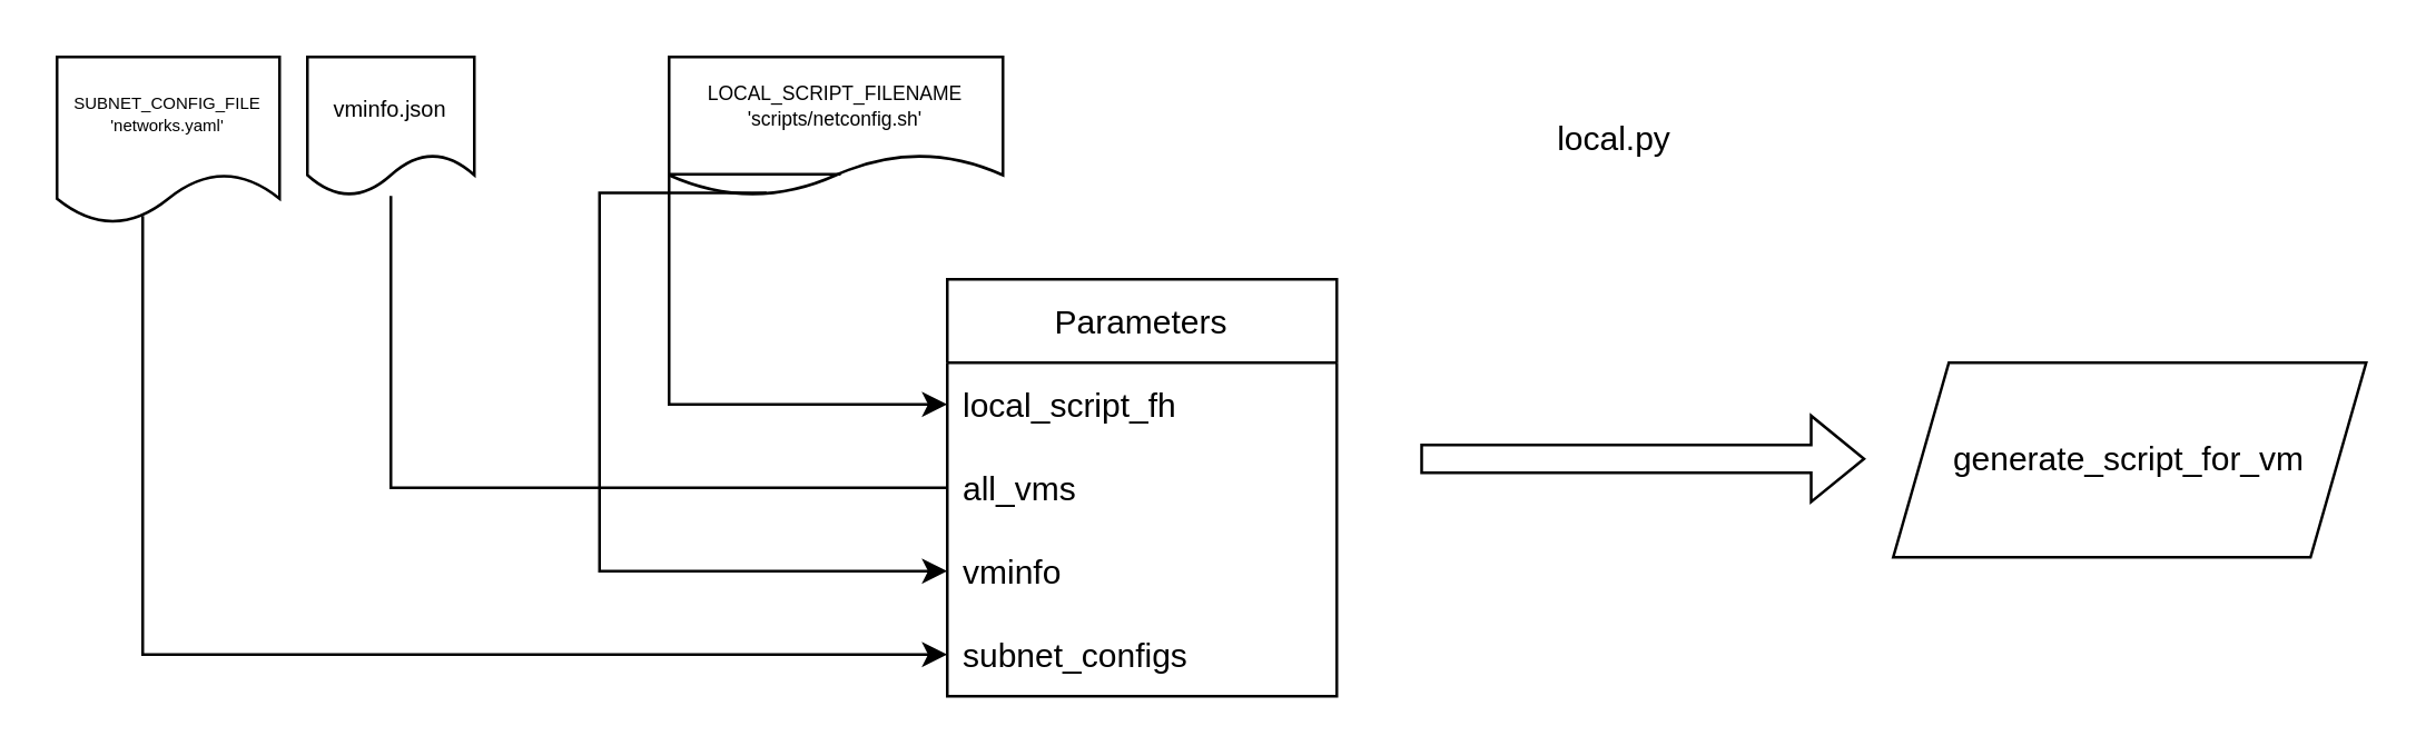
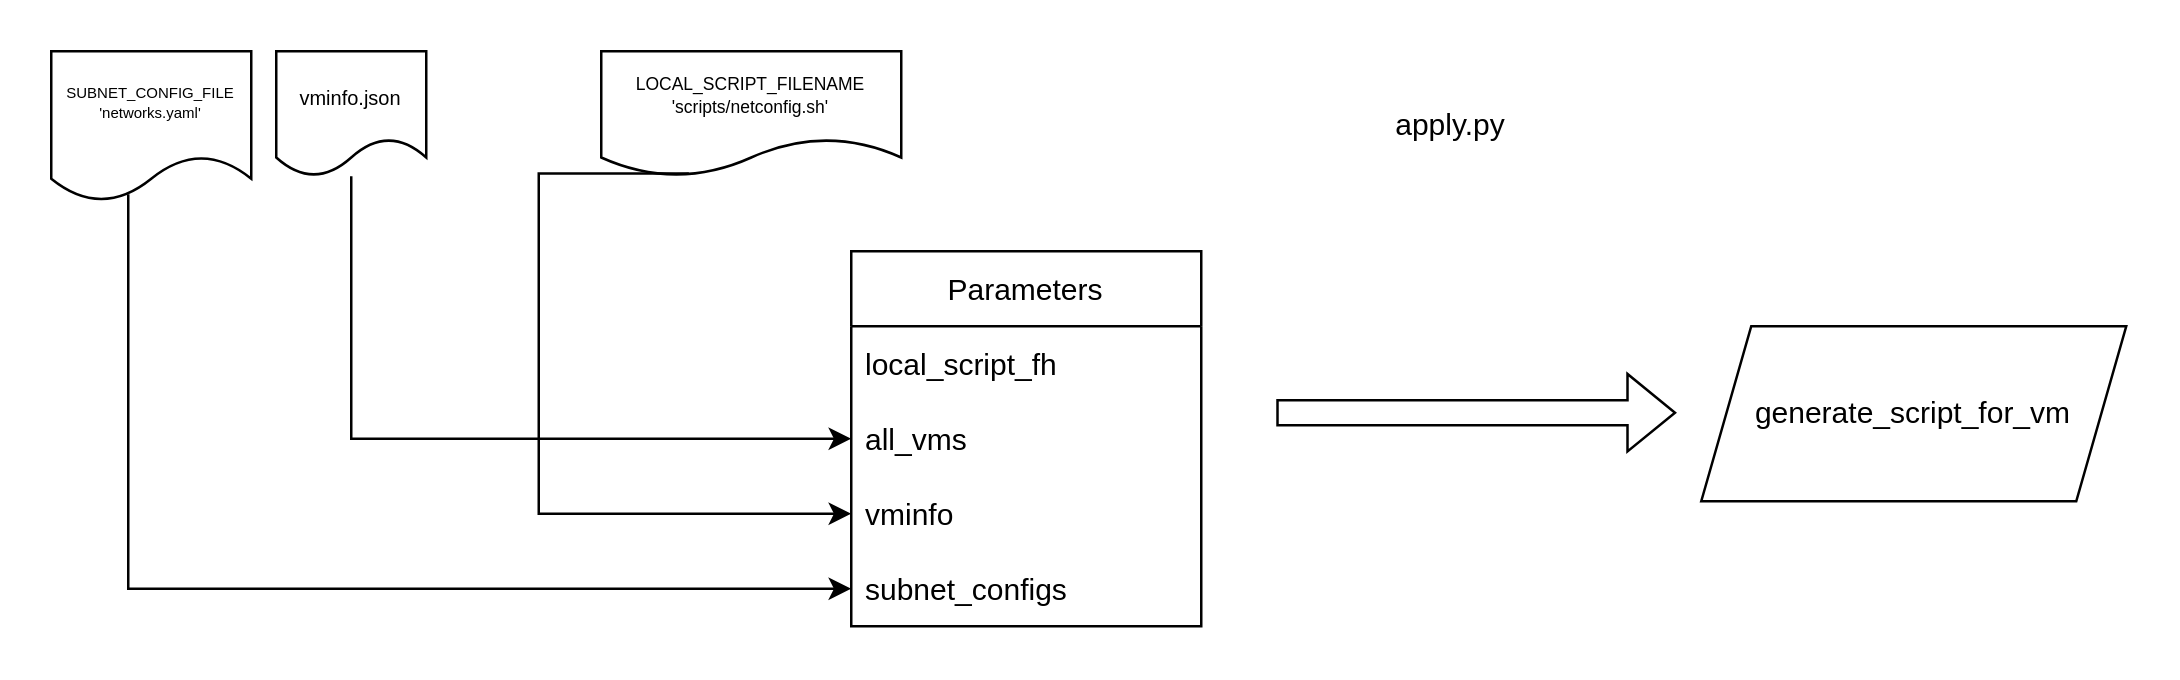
  <mxCell id="0" />
  <mxCell id="1" parent="0" />
- <mxCell id="2" value="&lt;div&gt;local.py&lt;/div&gt;" style="text;html=1;strokeColor=none;fillColor=none;align=center;verticalAlign=middle;whiteSpace=wrap;rounded=0;" vertex="1" parent="1"><mxGeometry x="550" y="30" width="60" height="40" as="geometry" /></mxCell>
+ <mxCell id="2" value="&lt;div&gt;apply.py&lt;/div&gt;" style="text;html=1;strokeColor=none;fillColor=none;align=center;verticalAlign=middle;whiteSpace=wrap;rounded=0;" vertex="1" parent="1"><mxGeometry x="550" y="30" width="60" height="40" as="geometry" /></mxCell>
  <mxCell id="3" value="generate_script_for_vm" style="shape=parallelogram;perimeter=parallelogramPerimeter;whiteSpace=wrap;html=1;fixedSize=1;" vertex="1" parent="1"><mxGeometry x="680" y="130" width="170" height="70" as="geometry" /></mxCell>
  <mxCell id="4" value="Parameters" style="swimlane;fontStyle=0;childLayout=stackLayout;horizontal=1;startSize=30;horizontalStack=0;resizeParent=1;resizeParentMax=0;resizeLast=0;collapsible=1;marginBottom=0;" vertex="1" parent="1"><mxGeometry x="340" y="100" width="140" height="150" as="geometry" /></mxCell>
  <mxCell id="5" value="local_script_fh" style="text;strokeColor=none;fillColor=none;align=left;verticalAlign=middle;spacingLeft=4;spacingRight=4;overflow=hidden;points=[[0,0.5],[1,0.5]];portConstraint=eastwest;rotatable=0;" vertex="1" parent="4"><mxGeometry y="30" width="140" height="30" as="geometry" /></mxCell>
  <mxCell id="6" value="all_vms" style="text;strokeColor=none;fillColor=none;align=left;verticalAlign=middle;spacingLeft=4;spacingRight=4;overflow=hidden;points=[[0,0.5],[1,0.5]];portConstraint=eastwest;rotatable=0;" vertex="1" parent="4"><mxGeometry y="60" width="140" height="30" as="geometry" /></mxCell>
  <mxCell id="7" value="vminfo" style="text;strokeColor=none;fillColor=none;align=left;verticalAlign=middle;spacingLeft=4;spacingRight=4;overflow=hidden;points=[[0,0.5],[1,0.5]];portConstraint=eastwest;rotatable=0;" vertex="1" parent="4"><mxGeometry y="90" width="140" height="30" as="geometry" /></mxCell>
  <mxCell id="8" value="subnet_configs" style="text;strokeColor=none;fillColor=none;align=left;verticalAlign=middle;spacingLeft=4;spacingRight=4;overflow=hidden;points=[[0,0.5],[1,0.5]];portConstraint=eastwest;rotatable=0;" vertex="1" parent="4"><mxGeometry y="120" width="140" height="30" as="geometry" /></mxCell>
  <mxCell id="9" value="" style="shape=flexArrow;endArrow=classic;html=1;rounded=0;" edge="1" parent="1"><mxGeometry width="50" height="50" relative="1" as="geometry"><mxPoint x="510" y="164.58" as="sourcePoint" /><mxPoint x="670" y="164.58" as="targetPoint" /></mxGeometry></mxCell>
  <mxCell id="10" value="&lt;font style=&quot;font-size: 8px;&quot;&gt;vminfo.json&lt;/font&gt;" style="shape=document;whiteSpace=wrap;html=1;boundedLbl=1;" vertex="1" parent="1"><mxGeometry x="110" y="20" width="60" height="50" as="geometry" /></mxCell>
- <mxCell id="11" value="" style="edgeStyle=segmentEdgeStyle;endArrow=none;html=1;rounded=0;entryX=0;entryY=0.5;entryDx=0;entryDy=0;" edge="1" parent="1" source="10" target="6"><mxGeometry width="50" height="50" relative="1" as="geometry"><mxPoint x="140" y="220" as="sourcePoint" /><mxPoint x="190" y="170" as="targetPoint" /><Array as="points"><mxPoint x="140" y="175" /></Array></mxGeometry></mxCell>
+ <mxCell id="11" value="" style="edgeStyle=segmentEdgeStyle;endArrow=classic;html=1;rounded=0;entryX=0;entryY=0.5;entryDx=0;entryDy=0;" edge="1" parent="1" source="10" target="6"><mxGeometry width="50" height="50" relative="1" as="geometry"><mxPoint x="140" y="220" as="sourcePoint" /><mxPoint x="190" y="170" as="targetPoint" /><Array as="points"><mxPoint x="140" y="175" /></Array></mxGeometry></mxCell>
  <mxCell id="12" value="&lt;div style=&quot;font-size: 7px;&quot;&gt;&lt;font style=&quot;font-size: 7px;&quot;&gt;LOCAL_SCRIPT_FILENAME&lt;/font&gt;&lt;/div&gt;&lt;div style=&quot;font-size: 7px;&quot;&gt;&lt;font style=&quot;font-size: 7px;&quot;&gt;'scripts/netconfig.sh'&lt;br style=&quot;font-size: 7px;&quot;&gt;&lt;/font&gt;&lt;/div&gt;" style="shape=document;whiteSpace=wrap;html=1;boundedLbl=1;fontSize=7;" vertex="1" parent="1"><mxGeometry x="240" y="20" width="120" height="50" as="geometry" /></mxCell>
- <mxCell id="13" value="" style="edgeStyle=segmentEdgeStyle;endArrow=classic;html=1;rounded=0;fontSize=7;exitX=0.514;exitY=0.843;exitDx=0;exitDy=0;exitPerimeter=0;" edge="1" parent="1" source="12" target="5"><mxGeometry width="50" height="50" relative="1" as="geometry"><mxPoint x="120" y="130" as="sourcePoint" /><mxPoint x="170" y="80" as="targetPoint" /><Array as="points"><mxPoint x="240" y="62" /><mxPoint x="240" y="145" /></Array></mxGeometry></mxCell>
  <mxCell id="14" value="&lt;div style=&quot;font-size: 6px;&quot;&gt;SUBNET_CONFIG_FILE&lt;/div&gt;&lt;div style=&quot;font-size: 6px;&quot;&gt;'networks.yaml'&lt;br style=&quot;font-size: 6px;&quot;&gt;&lt;/div&gt;" style="shape=document;whiteSpace=wrap;html=1;boundedLbl=1;fontSize=6;" vertex="1" parent="1"><mxGeometry y="20" width="80" height="60" as="geometry" x="20" /></mxCell>
  <mxCell id="15" value="" style="edgeStyle=segmentEdgeStyle;endArrow=classic;html=1;rounded=0;fontSize=6;entryX=0;entryY=0.5;entryDx=0;entryDy=0;exitX=0.385;exitY=0.953;exitDx=0;exitDy=0;exitPerimeter=0;" edge="1" parent="1" source="14" target="8"><mxGeometry width="50" height="50" relative="1" as="geometry"><mxPoint x="40" y="200" as="sourcePoint" /><mxPoint x="110" y="210" as="targetPoint" /><Array as="points"><mxPoint x="51" y="235" /></Array></mxGeometry></mxCell>
  <mxCell id="16" value="" style="edgeStyle=segmentEdgeStyle;endArrow=classic;html=1;rounded=0;fontSize=6;entryX=0;entryY=0.5;entryDx=0;entryDy=0;exitX=0.292;exitY=0.977;exitDx=0;exitDy=0;exitPerimeter=0;" edge="1" parent="1" source="12" target="7"><mxGeometry width="50" height="50" relative="1" as="geometry"><mxPoint x="560" y="90" as="sourcePoint" /><mxPoint x="610" y="40" as="targetPoint" /><Array as="points"><mxPoint x="215" y="205" /></Array></mxGeometry></mxCell>
